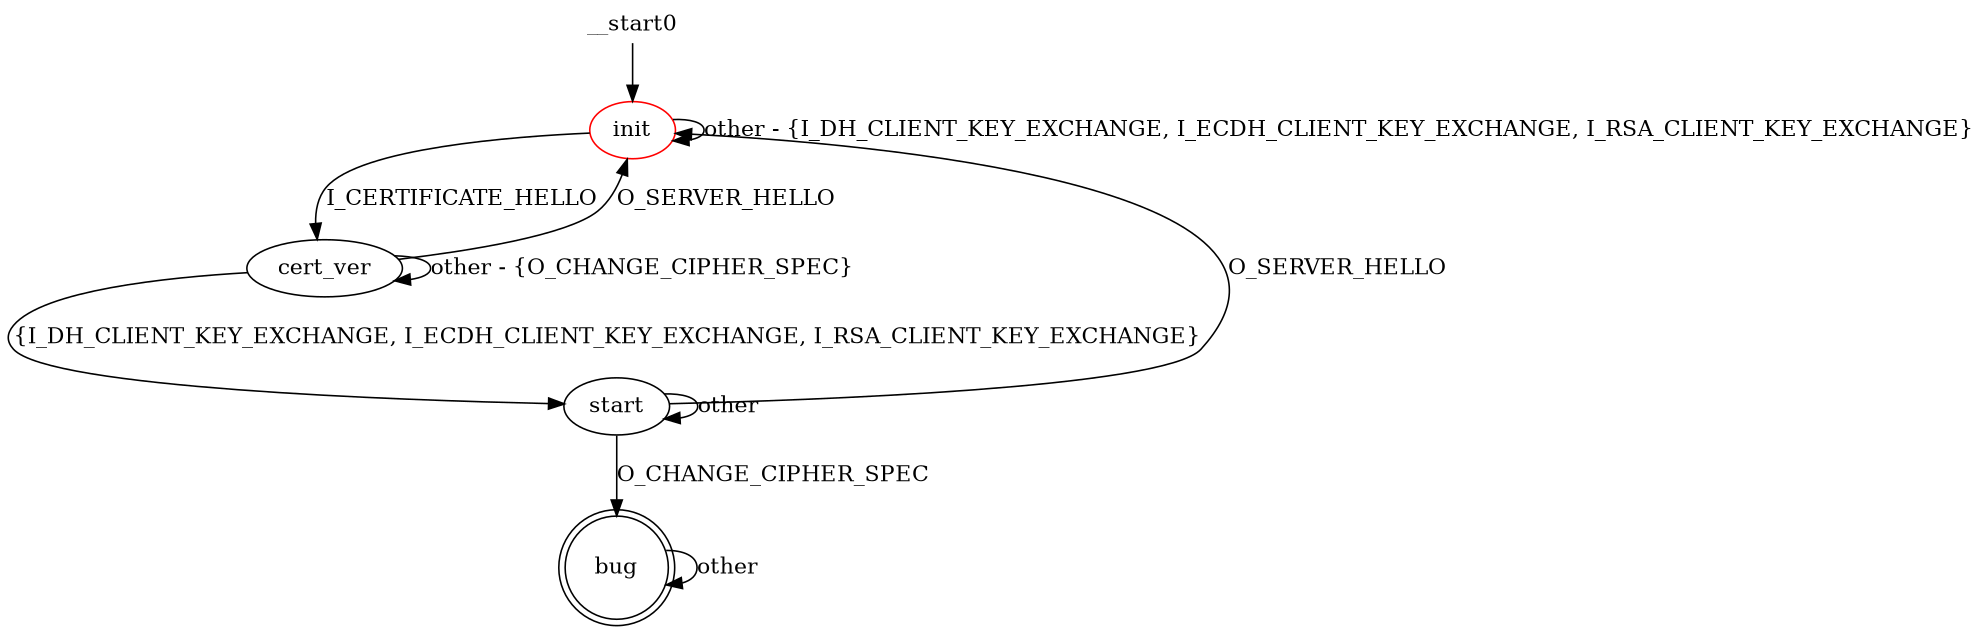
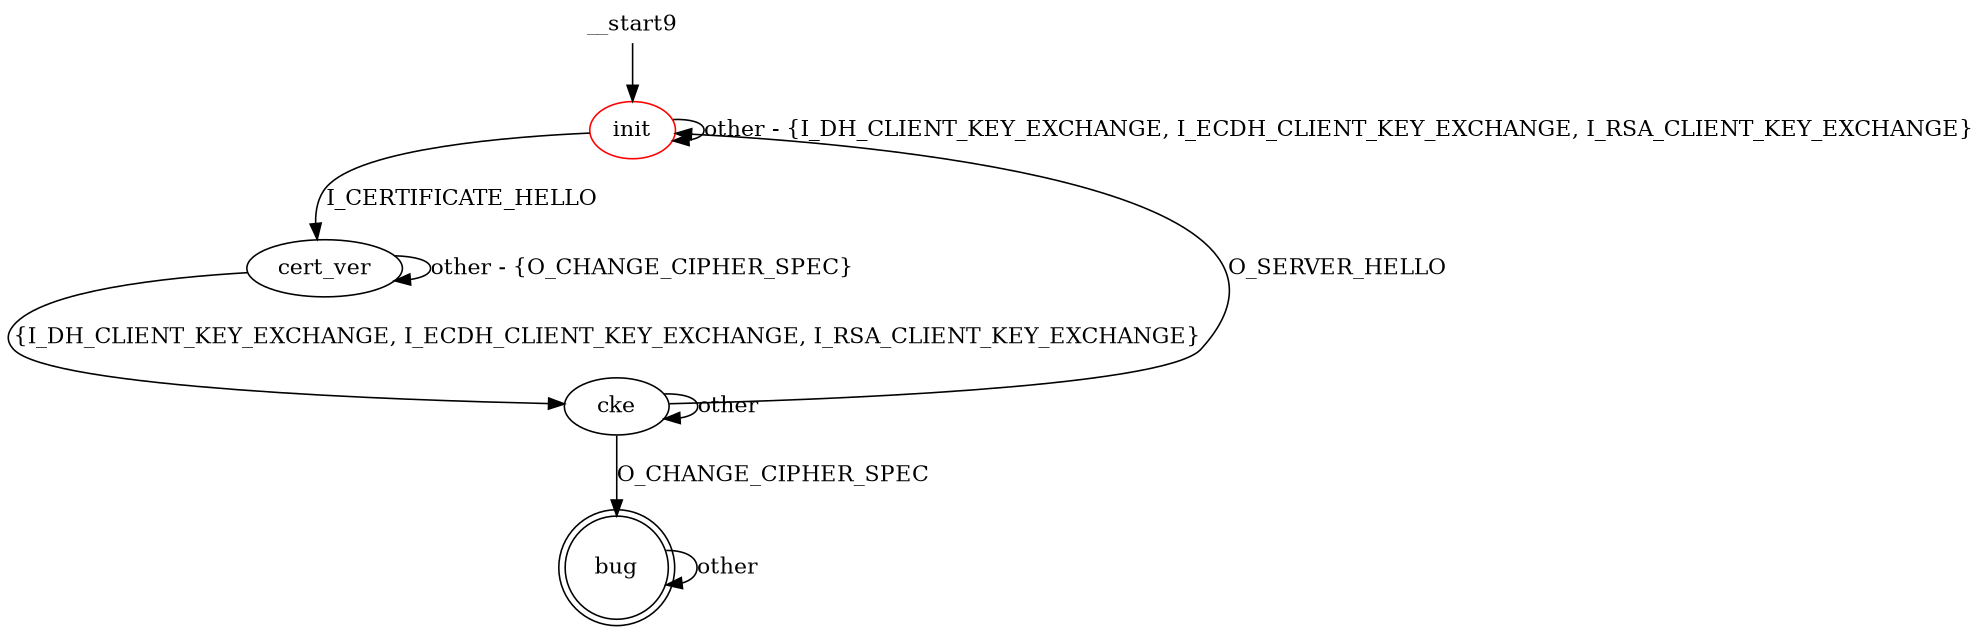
  digraph {
    init [color=red]
    cert_ver
-   cke [label=start]
+   cke
    bug [shape=doublecircle]
-   __start0 [height=0 shape=none width=0]
+   __start0 [height=0 shape=none width=0 label=__start9]
    init -> init [label="other - {I_DH_CLIENT_KEY_EXCHANGE, I_ECDH_CLIENT_KEY_EXCHANGE, I_RSA_CLIENT_KEY_EXCHANGE}"]
    init -> cert_ver [label=I_CERTIFICATE_HELLO]
-   cert_ver -> init [label=O_SERVER_HELLO]
    cert_ver -> cert_ver [label="other - {O_CHANGE_CIPHER_SPEC}"]
    cert_ver -> cke [label="{I_DH_CLIENT_KEY_EXCHANGE, I_ECDH_CLIENT_KEY_EXCHANGE, I_RSA_CLIENT_KEY_EXCHANGE}"]
    cke -> init [label=O_SERVER_HELLO]
    cke -> cke [label=other]
    cke -> bug [label=O_CHANGE_CIPHER_SPEC]
    bug -> bug [label=other]
    __start0 -> init
  }
